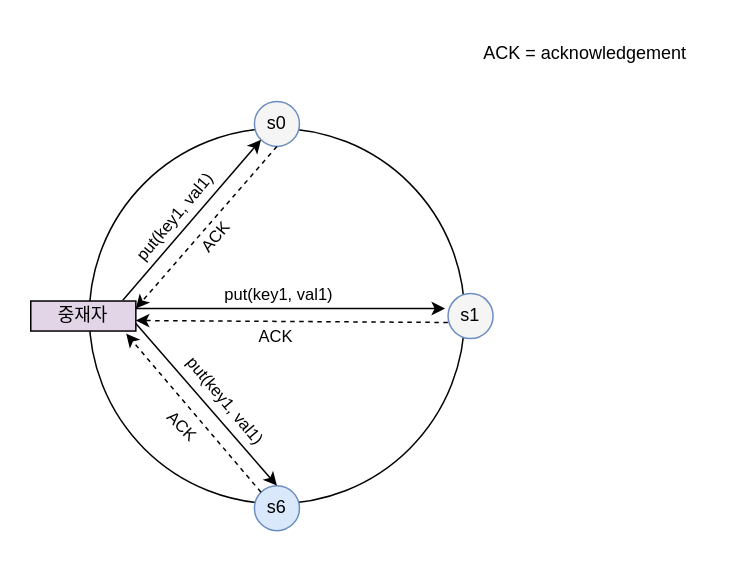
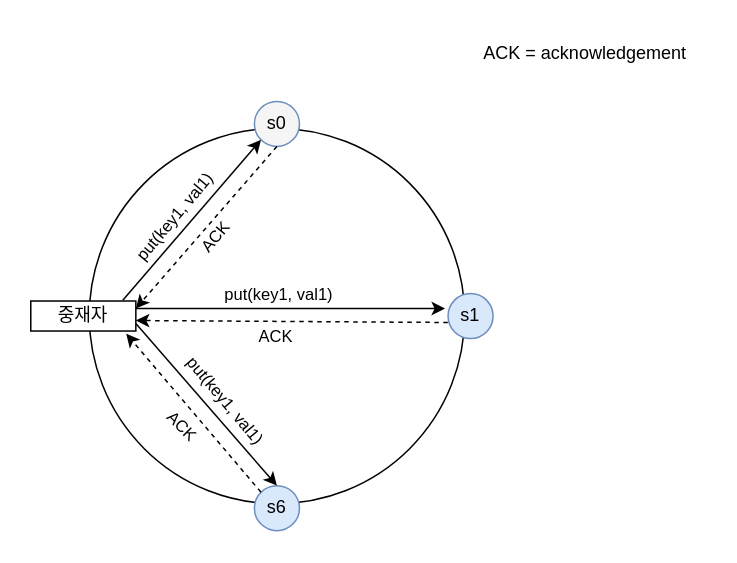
  <mxCell id="0" />
  <mxCell id="1" parent="0" />
  <mxCell id="2" value="" style="ellipse;whiteSpace=wrap;html=1;fillColor=none;" vertex="1" parent="1"><mxGeometry x="59" y="85" width="250" height="250" as="geometry" /></mxCell>
- <mxCell id="3" value="s1" style="ellipse;whiteSpace=wrap;html=1;fillColor=#f5f5f5;strokeColor=#6c8ebf;" vertex="1" parent="1"><mxGeometry x="298" y="195" width="30" height="30" as="geometry" /></mxCell>
+ <mxCell id="3" value="s1" style="ellipse;whiteSpace=wrap;html=1;fillColor=#dae8fc;strokeColor=#6c8ebf;" vertex="1" parent="1"><mxGeometry x="298" y="195" width="30" height="30" as="geometry" /></mxCell>
  <mxCell id="4" value="s6" style="ellipse;whiteSpace=wrap;html=1;fillColor=#dae8fc;strokeColor=#6c8ebf;" vertex="1" parent="1"><mxGeometry x="169" y="323" width="30" height="30" as="geometry" /></mxCell>
  <mxCell id="5" value="s0" style="ellipse;whiteSpace=wrap;html=1;fillColor=#f5f5f5;strokeColor=#6c8ebf;" vertex="1" parent="1"><mxGeometry x="169" y="67" width="30" height="30" as="geometry" /></mxCell>
- <mxCell id="6" value="중재자" style="rounded=0;whiteSpace=wrap;html=1;fillColor=#e1d5e7;" vertex="1" parent="1"><mxGeometry x="20" y="200" width="70" height="20" as="geometry" /></mxCell>
+ <mxCell id="6" value="중재자" style="rounded=0;whiteSpace=wrap;html=1;" vertex="1" parent="1"><mxGeometry x="20" y="200" width="70" height="20" as="geometry" /></mxCell>
  <mxCell id="7" value="" style="endArrow=classic;html=1;rounded=0;exitX=0.876;exitY=-0.029;exitDx=0;exitDy=0;entryX=0;entryY=1;entryDx=0;entryDy=0;exitPerimeter=0;" edge="1" parent="1" source="6" target="5"><mxGeometry width="50" height="50" relative="1" as="geometry"><mxPoint x="130" y="245" as="sourcePoint" /><mxPoint x="180" y="195" as="targetPoint" /></mxGeometry></mxCell>
  <mxCell id="8" value="put(key1, val1)" style="edgeLabel;html=1;align=center;verticalAlign=middle;resizable=0;points=[];rotation=-50;" vertex="1" connectable="0" parent="7"><mxGeometry x="-0.018" y="1" relative="1" as="geometry"><mxPoint x="-10" y="-2" as="offset" /></mxGeometry></mxCell>
  <mxCell id="9" value="" style="endArrow=classic;html=1;rounded=0;exitX=0.5;exitY=1;exitDx=0;exitDy=0;entryX=1;entryY=0.25;entryDx=0;entryDy=0;dashed=1;" edge="1" parent="1" source="5" target="6"><mxGeometry width="50" height="50" relative="1" as="geometry"><mxPoint x="130" y="245" as="sourcePoint" /><mxPoint x="180" y="195" as="targetPoint" /></mxGeometry></mxCell>
  <mxCell id="10" value="ACK" style="edgeLabel;html=1;align=center;verticalAlign=middle;resizable=0;points=[];rotation=-50;" vertex="1" connectable="0" parent="9"><mxGeometry x="0.018" relative="1" as="geometry"><mxPoint x="6" y="6" as="offset" /></mxGeometry></mxCell>
  <mxCell id="11" value="" style="endArrow=classic;html=1;rounded=0;exitX=1;exitY=0.25;exitDx=0;exitDy=0;" edge="1" parent="1" source="6"><mxGeometry width="50" height="50" relative="1" as="geometry"><mxPoint x="100" y="225" as="sourcePoint" /><mxPoint x="296" y="205" as="targetPoint" /></mxGeometry></mxCell>
  <mxCell id="12" value="put(key1, val1)" style="edgeLabel;html=1;align=center;verticalAlign=middle;resizable=0;points=[];rotation=0;" vertex="1" connectable="0" parent="11"><mxGeometry x="-0.018" y="1" relative="1" as="geometry"><mxPoint x="-7" y="-9" as="offset" /></mxGeometry></mxCell>
  <mxCell id="13" value="" style="endArrow=classic;html=1;rounded=0;entryX=1;entryY=0.75;entryDx=0;entryDy=0;dashed=1;exitX=-0.005;exitY=0.643;exitDx=0;exitDy=0;exitPerimeter=0;" edge="1" parent="1" source="3"><mxGeometry width="50" height="50" relative="1" as="geometry"><mxPoint x="300" y="213" as="sourcePoint" /><mxPoint x="90" y="213" as="targetPoint" /></mxGeometry></mxCell>
  <mxCell id="14" value="ACK" style="edgeLabel;html=1;align=center;verticalAlign=middle;resizable=0;points=[];rotation=0;" vertex="1" connectable="0" parent="13"><mxGeometry x="-0.018" y="1" relative="1" as="geometry"><mxPoint x="-13" y="9" as="offset" /></mxGeometry></mxCell>
  <mxCell id="15" value="" style="endArrow=classic;html=1;rounded=0;exitX=1;exitY=0.75;exitDx=0;exitDy=0;entryX=0.5;entryY=0;entryDx=0;entryDy=0;" edge="1" parent="1" source="6" target="4"><mxGeometry width="50" height="50" relative="1" as="geometry"><mxPoint x="70" y="255" as="sourcePoint" /><mxPoint x="276" y="255" as="targetPoint" /></mxGeometry></mxCell>
  <mxCell id="16" value="put(key1, val1)" style="edgeLabel;html=1;align=center;verticalAlign=middle;resizable=0;points=[];rotation=50;" vertex="1" connectable="0" parent="15"><mxGeometry x="-0.018" y="1" relative="1" as="geometry"><mxPoint x="13" y="-2" as="offset" /></mxGeometry></mxCell>
  <mxCell id="17" value="" style="endArrow=classic;html=1;rounded=0;entryX=0.908;entryY=1.086;entryDx=0;entryDy=0;dashed=1;exitX=0;exitY=0;exitDx=0;exitDy=0;entryPerimeter=0;" edge="1" parent="1" source="4" target="6"><mxGeometry width="50" height="50" relative="1" as="geometry"><mxPoint x="298" y="286" as="sourcePoint" /><mxPoint x="90" y="285" as="targetPoint" /></mxGeometry></mxCell>
  <mxCell id="18" value="ACK" style="edgeLabel;html=1;align=center;verticalAlign=middle;resizable=0;points=[];rotation=45;" vertex="1" connectable="0" parent="17"><mxGeometry x="-0.018" y="1" relative="1" as="geometry"><mxPoint x="-8" y="6" as="offset" /></mxGeometry></mxCell>
  <mxCell id="19" value="ACK = acknowledgement" style="text;html=1;align=center;verticalAlign=middle;resizable=0;points=[];autosize=1;strokeColor=none;fillColor=none;" vertex="1" parent="1"><mxGeometry x="309" y="20" width="160" height="30" as="geometry" /></mxCell>
